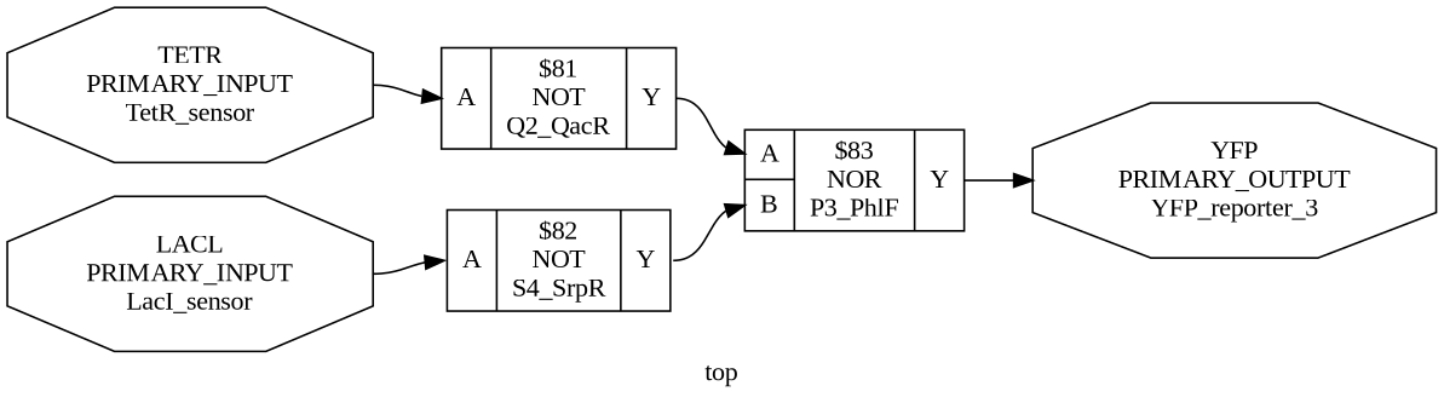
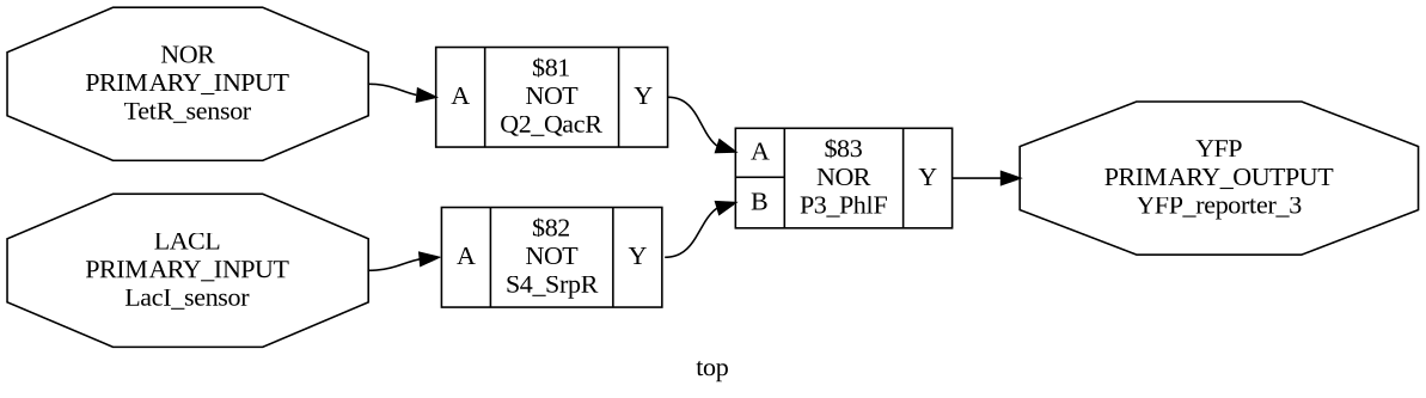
  digraph {
    label=top
    rankdir=LR
    remincross=true
    fontname="Liberation Serif"
    node [shape=octagon fontname="Liberation Serif"]
    edge [color=black fontcolor=black headport="p6:w" tailport="p7:e" fontname="Liberation Serif"]
    n1 [fontcolor=black label="LACL\nPRIMARY_INPUT\nLacI_sensor"]
    n2 [label="{{<p6> A}|$82\nNOT\nS4_SrpR|{<p7> Y}}" shape=record]
-   n3 [fontcolor=black label="TETR\nPRIMARY_INPUT\nTetR_sensor"]
+   n3 [fontcolor=black label="NOR\nPRIMARY_INPUT\nTetR_sensor"]
    n4 [label="{{<p6> A}|$81\nNOT\nQ2_QacR|{<p7> Y}}" shape=record]
    n5 [fontcolor=black label="YFP\nPRIMARY_OUTPUT\nYFP_reporter_3"]
    n6 [label="{{<p6> A|<p10> B}|$83\nNOR\nP3_PhlF|{<p7> Y}}" shape=record]
    n1 -> n2 [tailport=e]
    n2 -> n6 [headport="p10:w"]
    n3 -> n4 [tailport=e]
    n4 -> n6
    n6 -> n5 [headport=w]
  }
